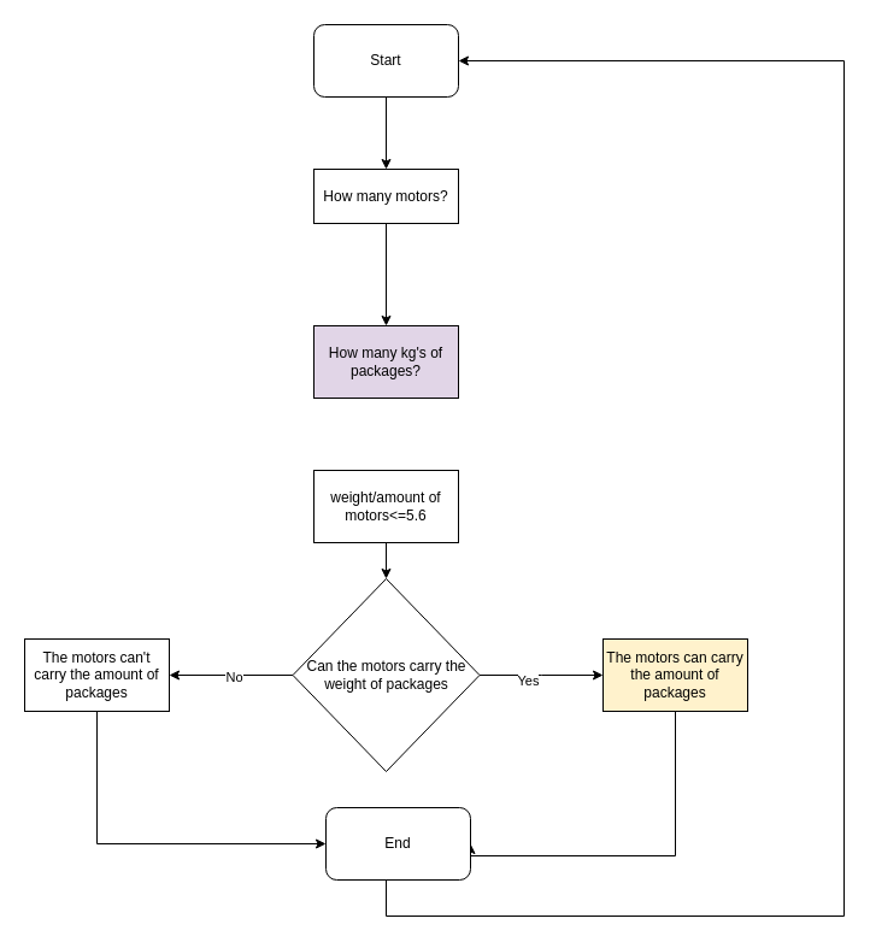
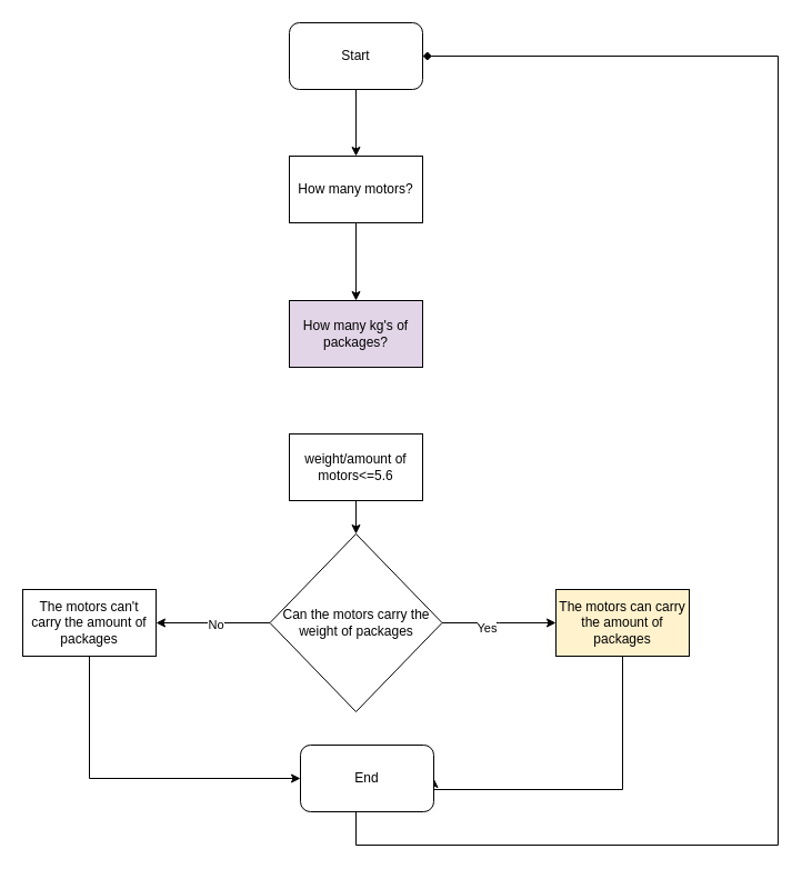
  <mxCell id="0" />
  <mxCell id="1" parent="0" />
  <mxCell id="2" style="edgeStyle=orthogonalEdgeStyle;rounded=0;orthogonalLoop=1;jettySize=auto;html=1;exitX=0.5;exitY=1;exitDx=0;exitDy=0;entryX=0.5;entryY=0;entryDx=0;entryDy=0;" edge="1" parent="1" source="3" target="5"><mxGeometry relative="1" as="geometry" /></mxCell>
  <mxCell id="3" value="Start" style="rounded=1;whiteSpace=wrap;html=1;" vertex="1" parent="1"><mxGeometry x="260" y="20" width="120" height="60" as="geometry" /></mxCell>
  <mxCell id="4" style="edgeStyle=orthogonalEdgeStyle;rounded=0;orthogonalLoop=1;jettySize=auto;html=1;exitX=0.5;exitY=1;exitDx=0;exitDy=0;entryX=0.5;entryY=0;entryDx=0;entryDy=0;" edge="1" parent="1" source="5" target="6"><mxGeometry relative="1" as="geometry" /></mxCell>
- <mxCell id="5" value="How many motors?" style="rounded=0;whiteSpace=wrap;html=1;" vertex="1" parent="1"><mxGeometry x="260" y="140" width="120" height="45" as="geometry" /></mxCell>
+ <mxCell id="5" value="How many motors?" style="rounded=0;whiteSpace=wrap;html=1;" vertex="1" parent="1"><mxGeometry x="260" y="140" width="120" height="60" as="geometry" /></mxCell>
  <mxCell id="6" value="How many kg's of packages?" style="rounded=0;whiteSpace=wrap;html=1;fillColor=#e1d5e7;" vertex="1" parent="1"><mxGeometry x="260" y="270" width="120" height="60" as="geometry" /></mxCell>
  <mxCell id="7" style="edgeStyle=orthogonalEdgeStyle;rounded=0;orthogonalLoop=1;jettySize=auto;html=1;exitX=0.5;exitY=1;exitDx=0;exitDy=0;entryX=0.5;entryY=0;entryDx=0;entryDy=0;" edge="1" parent="1" source="8" target="13"><mxGeometry relative="1" as="geometry" /></mxCell>
  <mxCell id="8" value="weight/amount of motors&amp;lt;=5.6" style="rounded=0;whiteSpace=wrap;html=1;" vertex="1" parent="1"><mxGeometry x="260" y="390" width="120" height="60" as="geometry" /></mxCell>
  <mxCell id="9" style="edgeStyle=orthogonalEdgeStyle;rounded=0;orthogonalLoop=1;jettySize=auto;html=1;exitX=1;exitY=0.5;exitDx=0;exitDy=0;" edge="1" parent="1" source="13"><mxGeometry relative="1" as="geometry"><mxPoint x="500" y="560" as="targetPoint" /></mxGeometry></mxCell>
  <mxCell id="10" value="Yes" style="edgeLabel;html=1;align=center;verticalAlign=middle;resizable=0;points=[];" vertex="1" connectable="0" parent="9"><mxGeometry x="-0.214" y="-4" relative="1" as="geometry"><mxPoint as="offset" /></mxGeometry></mxCell>
  <mxCell id="11" style="edgeStyle=orthogonalEdgeStyle;rounded=0;orthogonalLoop=1;jettySize=auto;html=1;exitX=0;exitY=0.5;exitDx=0;exitDy=0;" edge="1" parent="1" source="13"><mxGeometry relative="1" as="geometry"><mxPoint x="140" y="560" as="targetPoint" /></mxGeometry></mxCell>
  <mxCell id="12" value="No" style="edgeLabel;html=1;align=center;verticalAlign=middle;resizable=0;points=[];" vertex="1" connectable="0" parent="11"><mxGeometry x="-0.058" y="1" relative="1" as="geometry"><mxPoint as="offset" /></mxGeometry></mxCell>
  <mxCell id="13" value="Can the motors carry the weight of packages" style="rhombus;whiteSpace=wrap;html=1;" vertex="1" parent="1"><mxGeometry x="242.5" y="480" width="155" height="160" as="geometry" /></mxCell>
  <mxCell id="14" style="edgeStyle=orthogonalEdgeStyle;rounded=0;orthogonalLoop=1;jettySize=auto;html=1;entryX=1;entryY=0.5;entryDx=0;entryDy=0;" edge="1" parent="1" source="15" target="19"><mxGeometry relative="1" as="geometry"><mxPoint x="560" y="710" as="targetPoint" /><Array as="points"><mxPoint x="560" y="710" /></Array></mxGeometry></mxCell>
  <mxCell id="15" value="The motors can carry the amount of packages" style="rounded=0;whiteSpace=wrap;html=1;fillColor=#fff2cc;" vertex="1" parent="1"><mxGeometry x="500" y="530" width="120" height="60" as="geometry" /></mxCell>
  <mxCell id="16" style="edgeStyle=orthogonalEdgeStyle;rounded=0;orthogonalLoop=1;jettySize=auto;html=1;exitX=0.5;exitY=1;exitDx=0;exitDy=0;entryX=0;entryY=0.5;entryDx=0;entryDy=0;" edge="1" parent="1" source="17" target="19"><mxGeometry relative="1" as="geometry"><mxPoint x="80" y="720" as="targetPoint" /></mxGeometry></mxCell>
  <mxCell id="17" value="The motors can't carry the amount of packages" style="rounded=0;whiteSpace=wrap;html=1;" vertex="1" parent="1"><mxGeometry x="20" y="530" width="120" height="60" as="geometry" /></mxCell>
- <mxCell id="18" style="edgeStyle=orthogonalEdgeStyle;rounded=0;orthogonalLoop=1;jettySize=auto;html=1;exitX=0.5;exitY=1;exitDx=0;exitDy=0;entryX=1;entryY=0.5;entryDx=0;entryDy=0;" edge="1" parent="1" source="19" target="3"><mxGeometry relative="1" as="geometry"><mxPoint x="680" y="50" as="targetPoint" /><Array as="points"><mxPoint x="320" y="760" /><mxPoint x="700" y="760" /><mxPoint x="700" y="50" /></Array></mxGeometry></mxCell>
+ <mxCell id="18" style="edgeStyle=orthogonalEdgeStyle;rounded=0;orthogonalLoop=1;jettySize=auto;html=1;exitX=0.5;exitY=1;exitDx=0;exitDy=0;entryX=1;entryY=0.5;entryDx=0;entryDy=0;endArrow=diamond;" edge="1" parent="1" source="19" target="3"><mxGeometry relative="1" as="geometry"><mxPoint x="680" y="50" as="targetPoint" /><Array as="points"><mxPoint x="320" y="760" /><mxPoint x="700" y="760" /><mxPoint x="700" y="50" /></Array></mxGeometry></mxCell>
  <mxCell id="19" value="End" style="rounded=1;whiteSpace=wrap;html=1;" vertex="1" parent="1"><mxGeometry x="270" y="670" width="120" height="60" as="geometry" /></mxCell>
